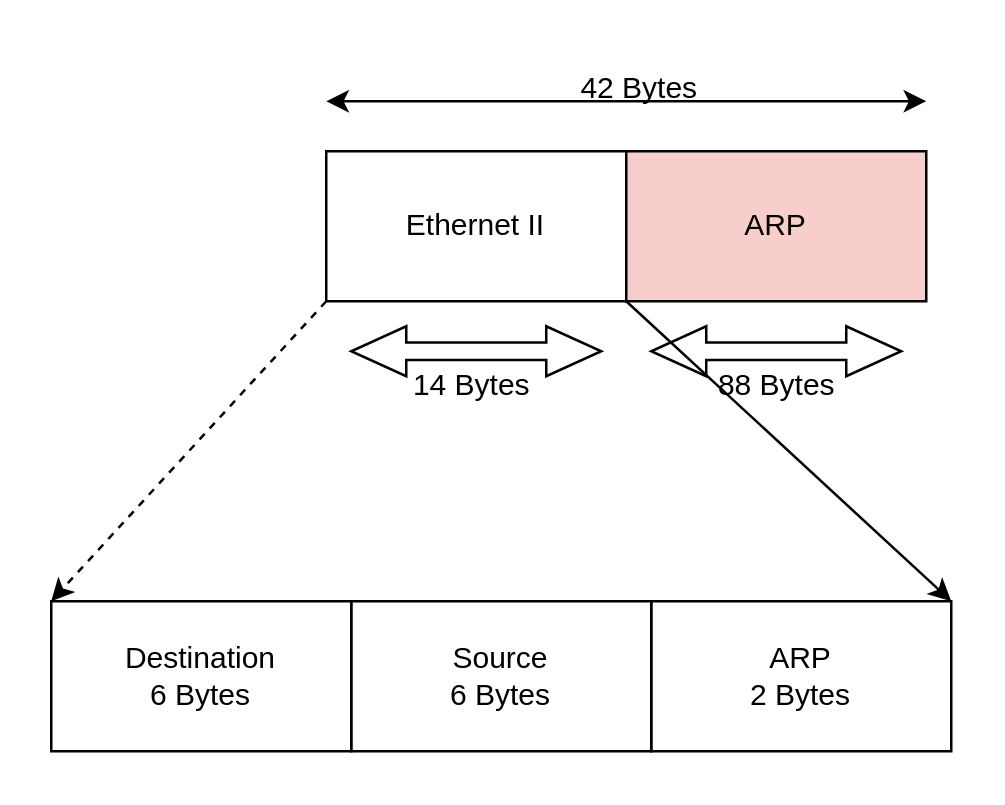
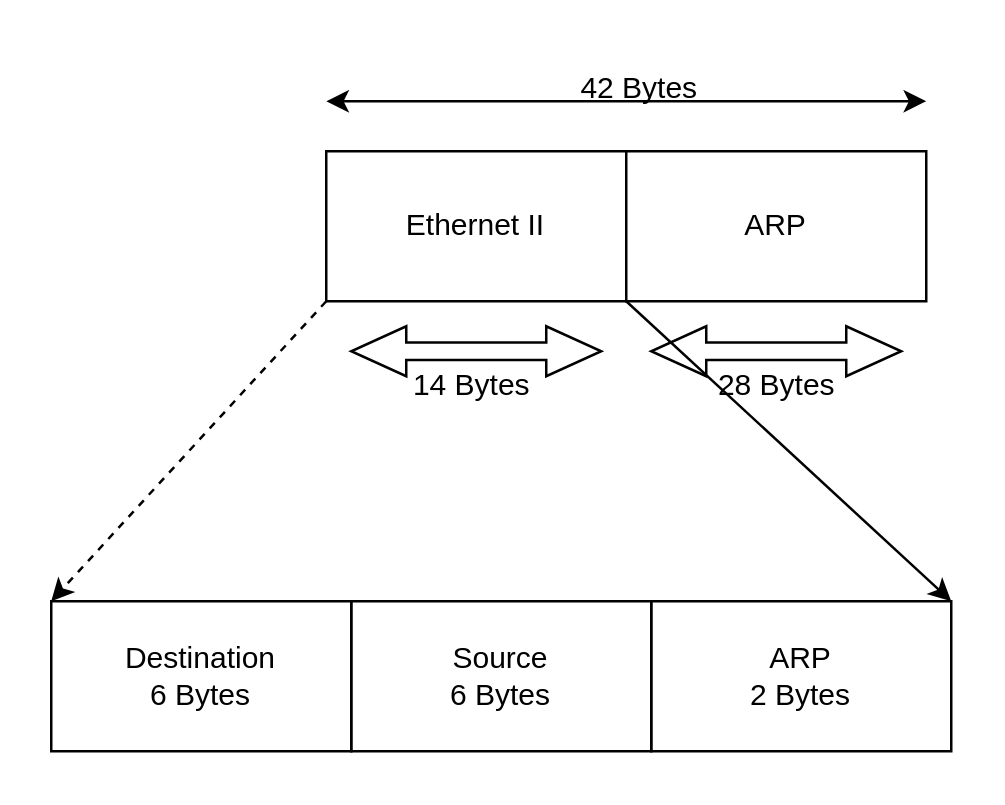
  <mxCell id="0" />
  <mxCell id="1" parent="0" />
  <mxCell id="2" value="Ethernet II" style="rounded=0;whiteSpace=wrap;html=1;" vertex="1" parent="1"><mxGeometry x="130" y="60" width="120" height="60" as="geometry" /></mxCell>
- <mxCell id="3" value="ARP" style="rounded=0;whiteSpace=wrap;html=1;fillColor=#f8cecc;" vertex="1" parent="1"><mxGeometry x="250" y="60" width="120" height="60" as="geometry" /></mxCell>
+ <mxCell id="3" value="ARP" style="rounded=0;whiteSpace=wrap;html=1;" vertex="1" parent="1"><mxGeometry x="250" y="60" width="120" height="60" as="geometry" /></mxCell>
  <mxCell id="4" value="" style="html=1;shadow=0;dashed=0;align=center;verticalAlign=middle;shape=mxgraph.arrows2.twoWayArrow;dy=0.65;dx=22;" vertex="1" parent="1"><mxGeometry x="140" y="130" width="100" height="20" as="geometry" /></mxCell>
  <mxCell id="5" value="14 Bytes" style="text;html=1;align=center;verticalAlign=middle;resizable=0;points=[];autosize=1;strokeColor=none;fillColor=none;" vertex="1" parent="1"><mxGeometry x="153" y="139" width="70" height="30" as="geometry" /></mxCell>
  <mxCell id="6" value="" style="html=1;shadow=0;dashed=0;align=center;verticalAlign=middle;shape=mxgraph.arrows2.twoWayArrow;dy=0.65;dx=22;" vertex="1" parent="1"><mxGeometry x="260" y="130" width="100" height="20" as="geometry" /></mxCell>
- <mxCell id="7" value="88 Bytes" style="text;html=1;align=center;verticalAlign=middle;resizable=0;points=[];autosize=1;strokeColor=none;fillColor=none;" vertex="1" parent="1"><mxGeometry x="275" y="139" width="70" height="30" as="geometry" /></mxCell>
+ <mxCell id="7" value="28 Bytes" style="text;html=1;align=center;verticalAlign=middle;resizable=0;points=[];autosize=1;strokeColor=none;fillColor=none;" vertex="1" parent="1"><mxGeometry x="275" y="139" width="70" height="30" as="geometry" /></mxCell>
  <mxCell id="8" value="" style="endArrow=classic;startArrow=classic;html=1;rounded=0;" edge="1" parent="1"><mxGeometry width="50" height="50" relative="1" as="geometry"><mxPoint x="130" y="40" as="sourcePoint" /><mxPoint x="370" y="40" as="targetPoint" /></mxGeometry></mxCell>
  <mxCell id="9" value="42 Bytes" style="text;html=1;align=center;verticalAlign=middle;resizable=0;points=[];autosize=1;strokeColor=none;fillColor=none;" vertex="1" parent="1"><mxGeometry x="220" y="20" width="70" height="30" as="geometry" /></mxCell>
  <mxCell id="10" value="" style="endArrow=classic;html=1;rounded=0;exitX=0;exitY=1;exitDx=0;exitDy=0;entryX=0;entryY=0;entryDx=0;entryDy=0;dashed=1;" edge="1" parent="1" source="2" target="14"><mxGeometry width="50" height="50" relative="1" as="geometry"><mxPoint x="90" y="280" as="sourcePoint" /><mxPoint x="60" y="240" as="targetPoint" /></mxGeometry></mxCell>
  <mxCell id="11" value="" style="endArrow=classic;html=1;rounded=0;entryX=1;entryY=0;entryDx=0;entryDy=0;" edge="1" parent="1" target="12"><mxGeometry width="50" height="50" relative="1" as="geometry"><mxPoint x="250" y="120" as="sourcePoint" /><mxPoint x="190" y="250" as="targetPoint" /></mxGeometry></mxCell>
  <mxCell id="12" value="ARP&lt;div&gt;2 Bytes&lt;/div&gt;" style="rounded=0;whiteSpace=wrap;html=1;" vertex="1" parent="1"><mxGeometry x="260" y="240" width="120" height="60" as="geometry" /></mxCell>
  <mxCell id="13" value="Source&lt;div&gt;6 Bytes&lt;/div&gt;" style="rounded=0;whiteSpace=wrap;html=1;" vertex="1" parent="1"><mxGeometry x="140" y="240" width="120" height="60" as="geometry" /></mxCell>
  <mxCell id="14" value="Destination&lt;div&gt;6 Bytes&lt;/div&gt;" style="rounded=0;whiteSpace=wrap;html=1;" vertex="1" parent="1"><mxGeometry x="20" y="240" width="120" height="60" as="geometry" /></mxCell>
